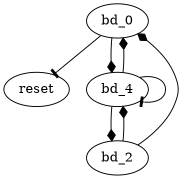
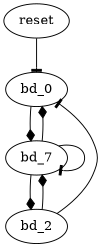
  digraph {
    fontname="DejaVu Serif"
    node [fontname="DejaVu Serif"]
    edge [arrowhead=diamond fontname="DejaVu Serif"]
    reset
    bd_0
-   bd_4
+   bd_4 [label=bd_7]
    bd_2
-   bd_0 -> reset [arrowhead=tee]
+   reset -> bd_0 [arrowhead=tee]
    bd_0 -> bd_4
    bd_4 -> bd_0
    bd_4 -> bd_4 [arrowhead=tee]
    bd_4 -> bd_2
-   bd_2 -> bd_0
+   bd_2 -> bd_0 [arrowhead=tee]
    bd_2 -> bd_4
  }
